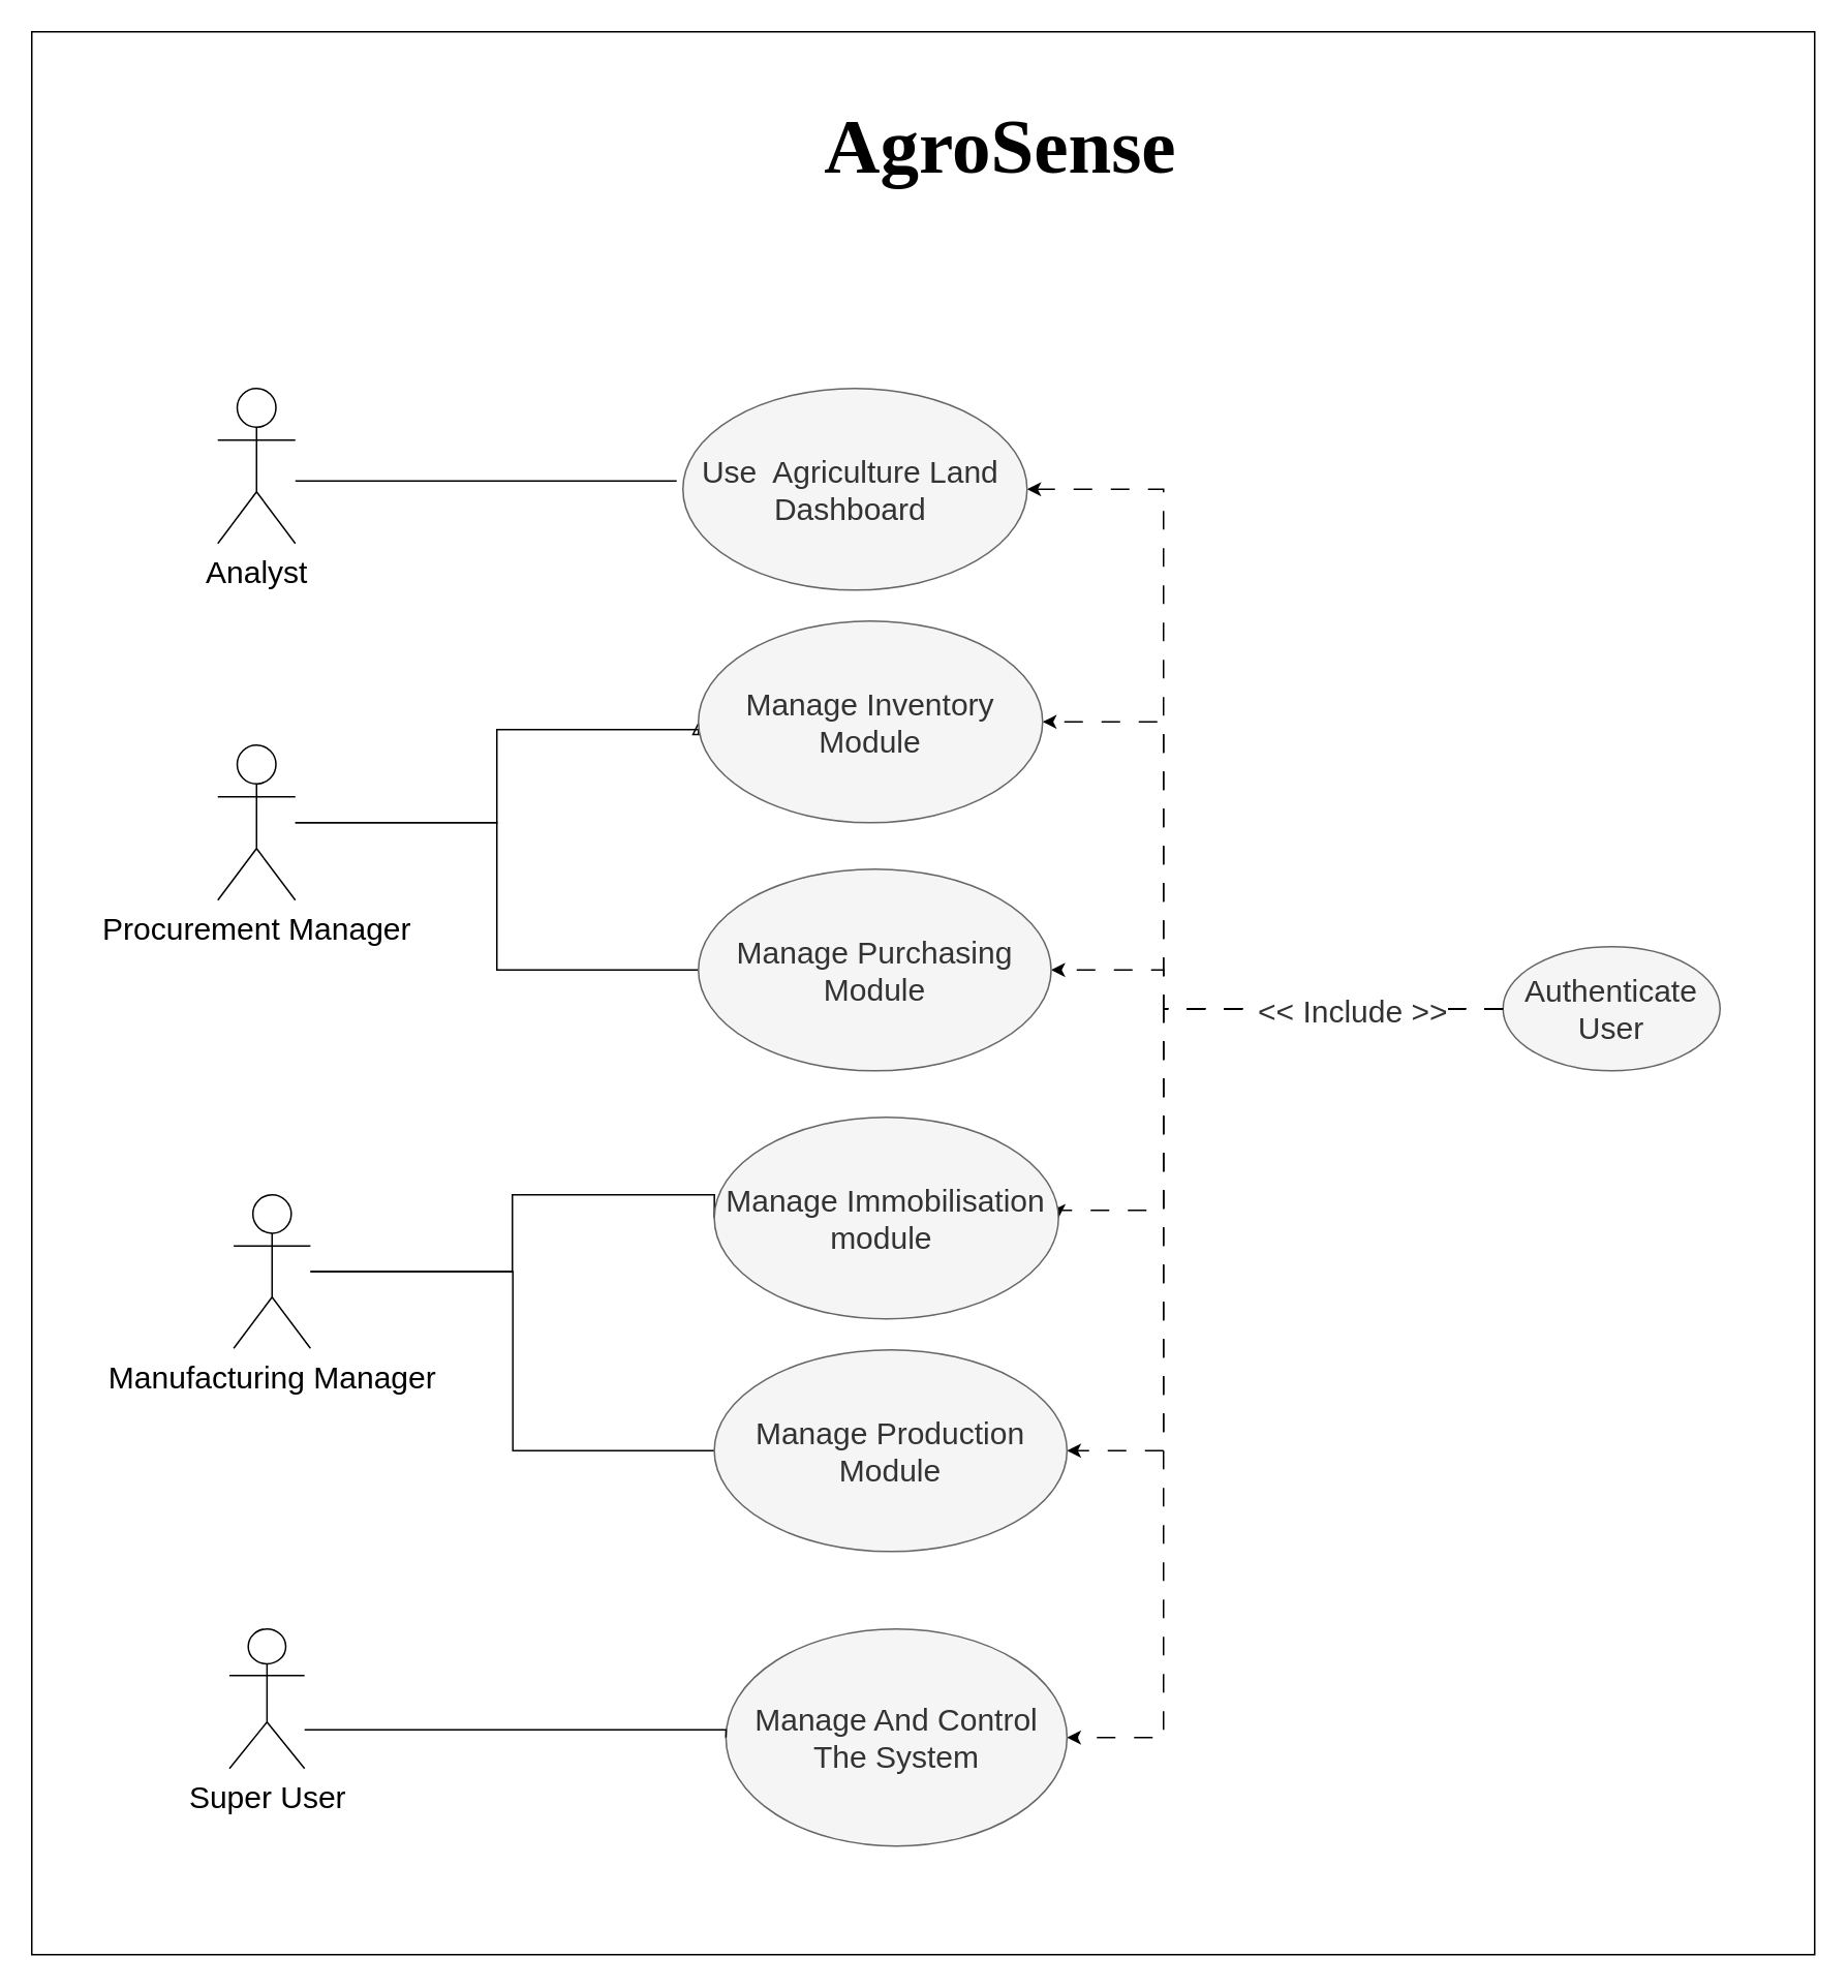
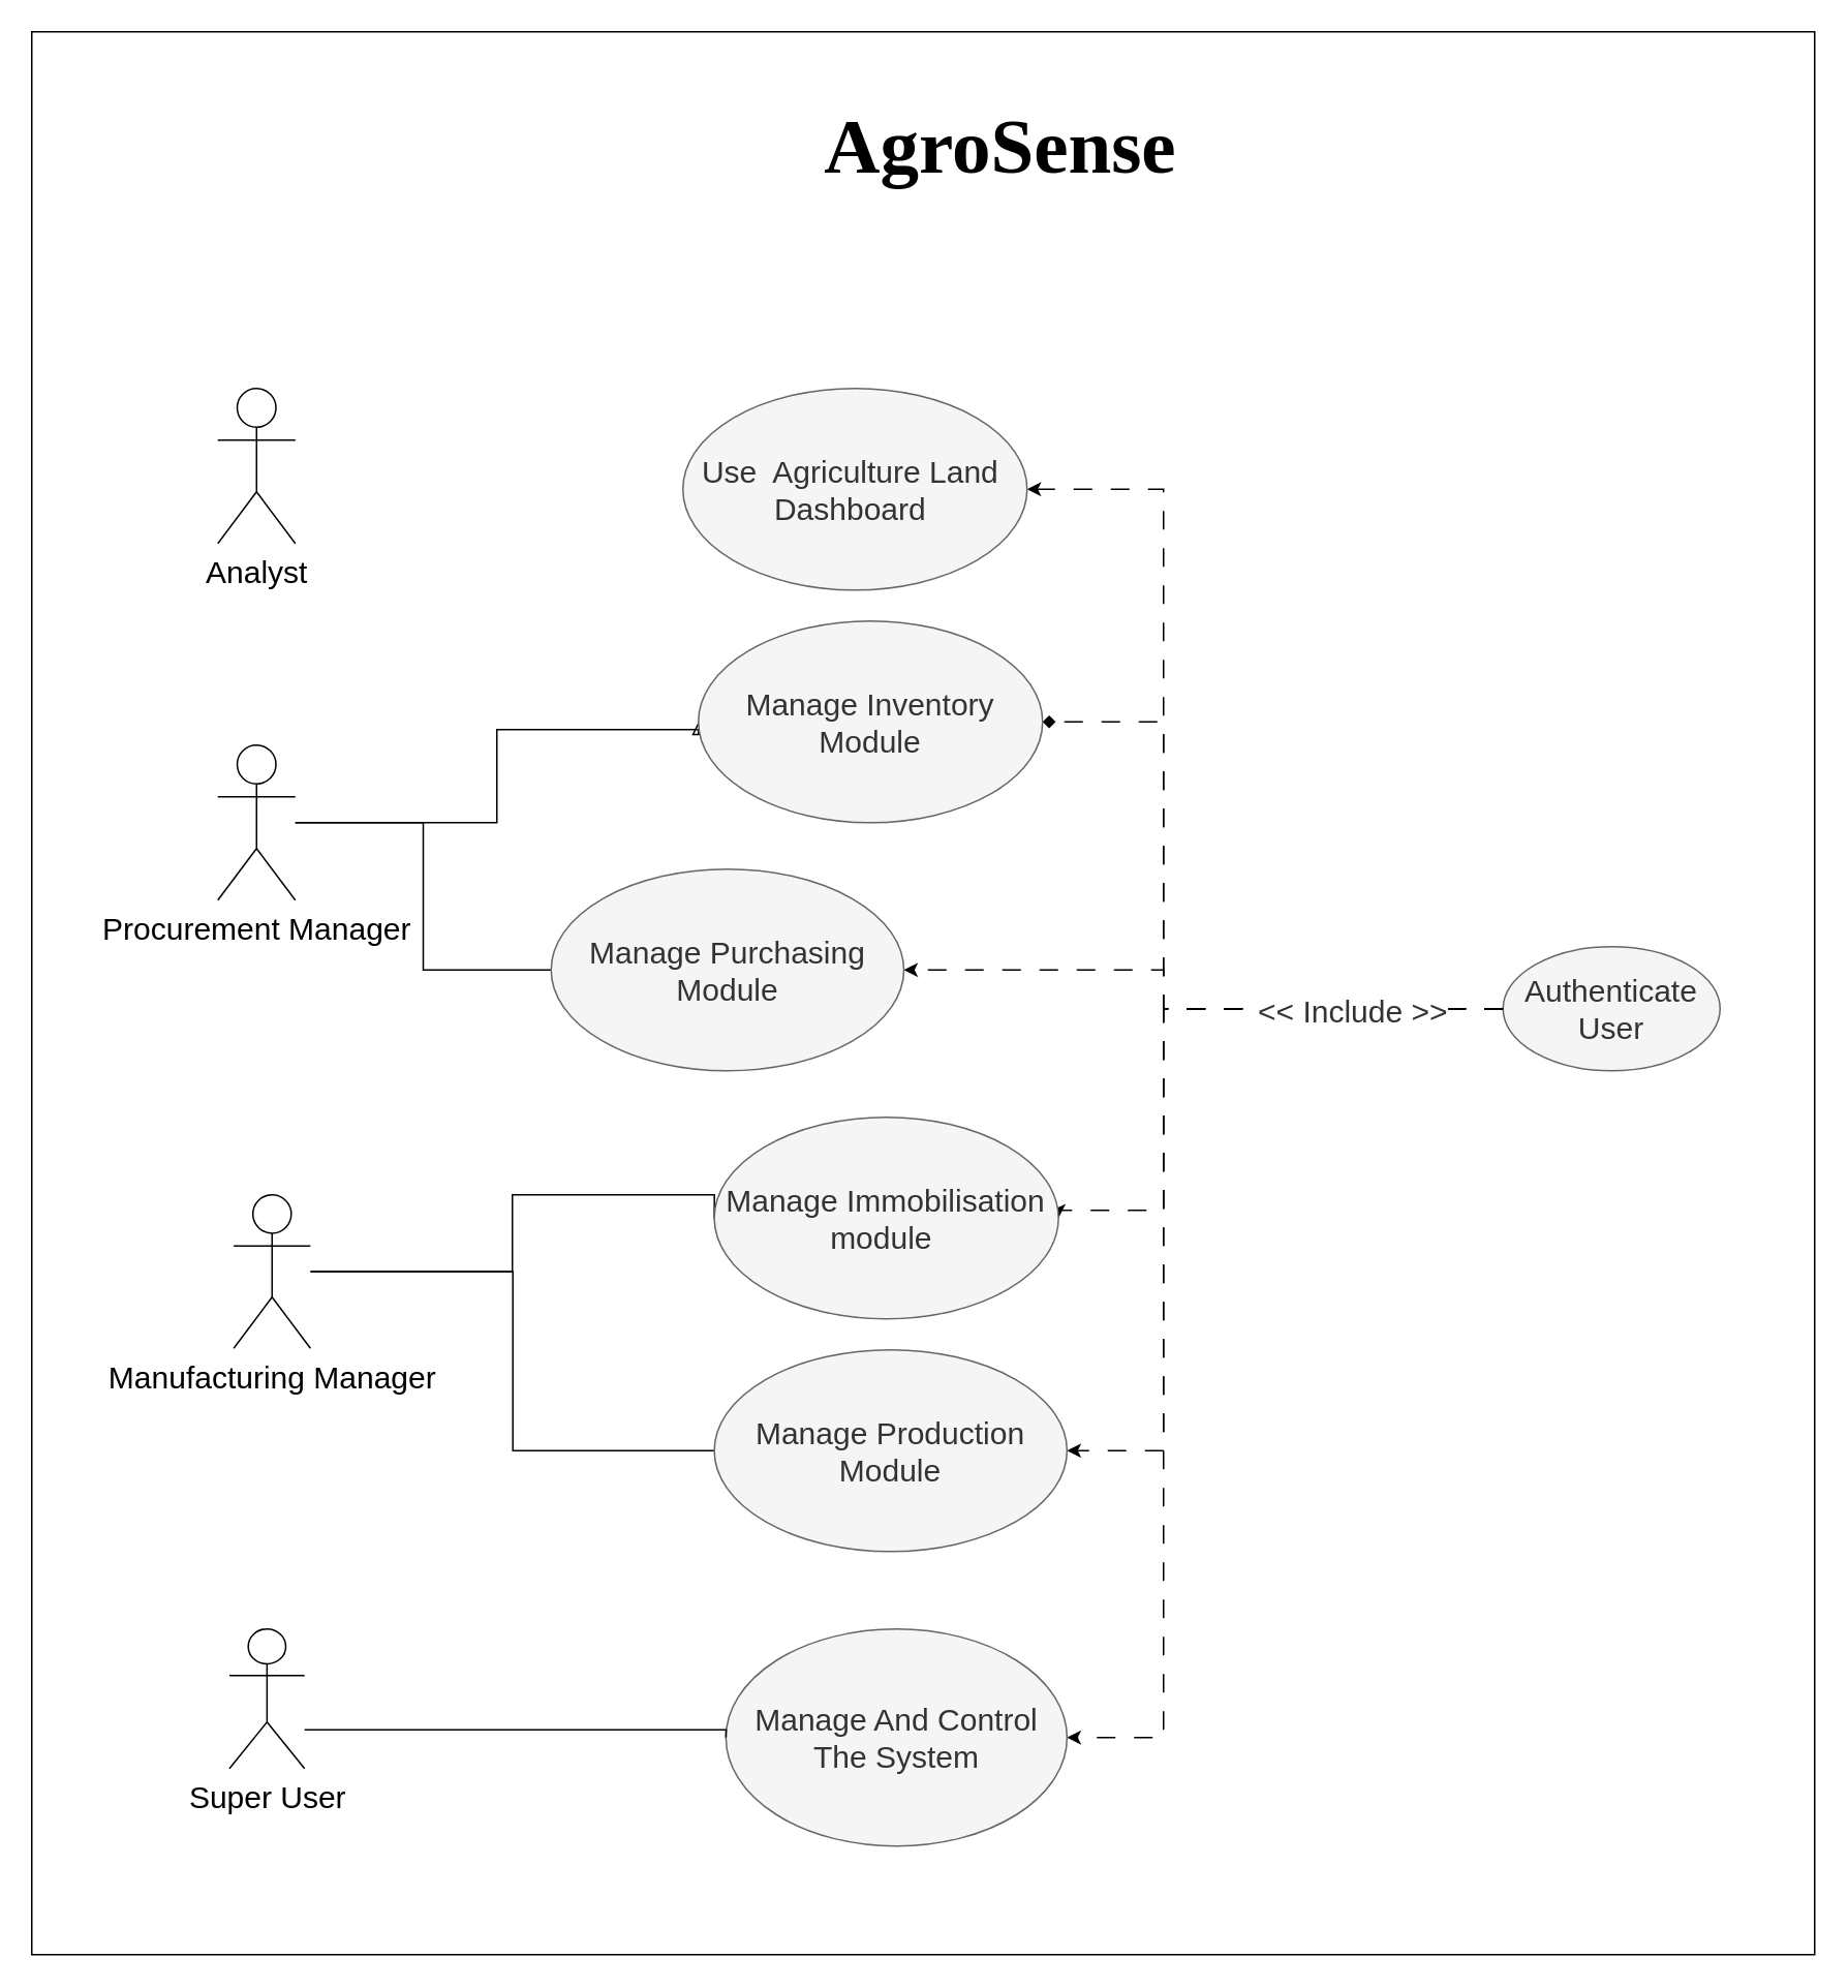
  <mxCell id="0" />
  <mxCell id="1" parent="0" />
  <mxCell id="2" value="" style="rounded=0;whiteSpace=wrap;html=1;fontFamily=Helvetica;fontSize=20;" vertex="1" parent="1"><mxGeometry x="20" y="20" width="1150" height="1240" as="geometry" /></mxCell>
  <mxCell id="3" style="edgeStyle=orthogonalEdgeStyle;rounded=0;orthogonalLoop=1;jettySize=auto;html=1;entryX=0;entryY=0.5;entryDx=0;entryDy=0;endArrow=block;endFill=0;" edge="1" parent="1" source="5" target="13"><mxGeometry relative="1" as="geometry"><Array as="points"><mxPoint x="320" y="530" /><mxPoint x="320" y="470" /><mxPoint x="450" y="470" /></Array></mxGeometry></mxCell>
  <mxCell id="4" style="edgeStyle=orthogonalEdgeStyle;rounded=0;orthogonalLoop=1;jettySize=auto;html=1;entryX=0;entryY=0.5;entryDx=0;entryDy=0;endArrow=none;endFill=0;" edge="1" parent="1" source="5" target="22"><mxGeometry relative="1" as="geometry" /></mxCell>
  <mxCell id="5" value="Procurement Manager" style="shape=umlActor;verticalLabelPosition=bottom;verticalAlign=top;html=1;outlineConnect=0;rounded=0;fontSize=20;" vertex="1" parent="1"><mxGeometry x="140" y="480" width="50" height="100" as="geometry" /></mxCell>
  <mxCell id="6" style="edgeStyle=orthogonalEdgeStyle;rounded=0;orthogonalLoop=1;jettySize=auto;html=1;entryX=0;entryY=0.5;entryDx=0;entryDy=0;endArrow=none;endFill=0;" edge="1" parent="1" source="8" target="23"><mxGeometry relative="1" as="geometry"><Array as="points"><mxPoint x="330" y="820" /><mxPoint x="330" y="770" /><mxPoint x="460" y="770" /></Array></mxGeometry></mxCell>
  <mxCell id="7" style="edgeStyle=orthogonalEdgeStyle;rounded=0;orthogonalLoop=1;jettySize=auto;html=1;entryX=0;entryY=0.5;entryDx=0;entryDy=0;endArrow=none;endFill=0;" edge="1" parent="1" source="8" target="24"><mxGeometry relative="1" as="geometry"><Array as="points"><mxPoint x="330.25" y="819" /><mxPoint x="330.25" y="935" /></Array></mxGeometry></mxCell>
  <mxCell id="8" value="Manufacturing Manager" style="shape=umlActor;verticalLabelPosition=bottom;verticalAlign=top;html=1;outlineConnect=0;rounded=0;fontSize=20;" vertex="1" parent="1"><mxGeometry x="150.25" y="770" width="49.5" height="99" as="geometry" /></mxCell>
  <mxCell id="9" style="edgeStyle=orthogonalEdgeStyle;rounded=0;orthogonalLoop=1;jettySize=auto;html=1;entryX=1;entryY=0.5;entryDx=0;entryDy=0;dashed=1;dashPattern=12 12;" edge="1" parent="1" source="12" target="22"><mxGeometry relative="1" as="geometry"><Array as="points"><mxPoint x="750" y="650" /><mxPoint x="750" y="625" /></Array><mxPoint x="565" y="1103" as="targetPoint" /></mxGeometry></mxCell>
- <mxCell id="10" style="edgeStyle=orthogonalEdgeStyle;rounded=0;orthogonalLoop=1;jettySize=auto;html=1;entryX=1;entryY=0.5;entryDx=0;entryDy=0;dashed=1;dashPattern=12 12;" edge="1" parent="1" source="12" target="13"><mxGeometry relative="1" as="geometry"><Array as="points"><mxPoint x="750" y="650" /><mxPoint x="750" y="465" /></Array><mxPoint x="560" y="1013" as="targetPoint" /></mxGeometry></mxCell>
+ <mxCell id="10" style="edgeStyle=orthogonalEdgeStyle;rounded=0;orthogonalLoop=1;jettySize=auto;html=1;entryX=1;entryY=0.5;entryDx=0;entryDy=0;dashed=1;dashPattern=12 12;endArrow=diamond;" edge="1" parent="1" source="12" target="13"><mxGeometry relative="1" as="geometry"><Array as="points"><mxPoint x="750" y="650" /><mxPoint x="750" y="465" /></Array><mxPoint x="560" y="1013" as="targetPoint" /></mxGeometry></mxCell>
  <mxCell id="11" style="edgeStyle=orthogonalEdgeStyle;rounded=0;orthogonalLoop=1;jettySize=auto;html=1;entryX=1;entryY=0.5;entryDx=0;entryDy=0;dashed=1;dashPattern=12 12;" edge="1" parent="1" source="12" target="27"><mxGeometry relative="1" as="geometry"><Array as="points"><mxPoint x="750" y="650" /><mxPoint x="750" y="315" /></Array></mxGeometry></mxCell>
  <mxCell id="12" value="Authenticate User" style="ellipse;whiteSpace=wrap;html=1;fillColor=#f5f5f5;strokeColor=#666666;rounded=0;fontSize=20;fontColor=#333333;" vertex="1" parent="1"><mxGeometry x="969" y="610" width="140" height="80" as="geometry" /></mxCell>
  <mxCell id="13" value="Manage Inventory Module" style="ellipse;whiteSpace=wrap;html=1;fillColor=#f5f5f5;strokeColor=#666666;rounded=0;fontSize=20;fontColor=#333333;" vertex="1" parent="1"><mxGeometry x="450" y="400" width="222" height="130" as="geometry" /></mxCell>
  <mxCell id="14" style="edgeStyle=orthogonalEdgeStyle;rounded=0;orthogonalLoop=1;jettySize=auto;html=1;entryX=1;entryY=0.5;entryDx=0;entryDy=0;dashed=1;dashPattern=12 12;" edge="1" parent="1" source="12" target="24"><mxGeometry relative="1" as="geometry"><Array as="points"><mxPoint x="750" y="650" /><mxPoint x="750" y="935" /></Array><mxPoint x="565" y="1573" as="targetPoint" /></mxGeometry></mxCell>
  <mxCell id="15" style="edgeStyle=orthogonalEdgeStyle;rounded=0;orthogonalLoop=1;jettySize=auto;html=1;fontFamily=Helvetica;fontSize=20;fontColor=#333333;dashed=1;dashPattern=12 12;entryX=1;entryY=0.5;entryDx=0;entryDy=0;" edge="1" parent="1" source="12" target="19"><mxGeometry relative="1" as="geometry"><mxPoint x="602" y="1786" as="targetPoint" /><Array as="points"><mxPoint x="750" y="650" /><mxPoint x="750" y="1120" /></Array></mxGeometry></mxCell>
  <mxCell id="16" style="edgeStyle=orthogonalEdgeStyle;rounded=0;orthogonalLoop=1;jettySize=auto;html=1;entryX=1;entryY=0.5;entryDx=0;entryDy=0;dashed=1;dashPattern=12 12;" edge="1" parent="1" source="12" target="23"><mxGeometry relative="1" as="geometry"><Array as="points"><mxPoint x="750" y="650" /><mxPoint x="750" y="780" /><mxPoint x="682" y="780" /></Array><mxPoint x="520" y="1340" as="targetPoint" /></mxGeometry></mxCell>
  <mxCell id="17" value="&amp;lt;&amp;lt; Include &amp;gt;&amp;gt;" style="edgeLabel;html=1;align=center;verticalAlign=middle;resizable=0;points=[];fontSize=20;fontFamily=Helvetica;fontColor=#333333;labelBackgroundColor=#ffffff;" vertex="1" connectable="0" parent="16"><mxGeometry x="-0.884" relative="1" as="geometry"><mxPoint x="-74" as="offset" /></mxGeometry></mxCell>
  <mxCell id="18" value="Super User" style="shape=umlActor;verticalLabelPosition=bottom;verticalAlign=top;html=1;outlineConnect=0;rounded=0;fontSize=20;" vertex="1" parent="1"><mxGeometry x="147.5" y="1050" width="48.46" height="90" as="geometry" /></mxCell>
  <mxCell id="19" value="Manage And Control The System" style="ellipse;whiteSpace=wrap;html=1;fillColor=#f5f5f5;strokeColor=#666666;rounded=0;fontSize=20;fontColor=#333333;" vertex="1" parent="1"><mxGeometry x="467.75" y="1050" width="220" height="140" as="geometry" /></mxCell>
  <mxCell id="20" style="edgeStyle=orthogonalEdgeStyle;rounded=0;orthogonalLoop=1;jettySize=auto;html=1;entryX=0;entryY=0.5;entryDx=0;entryDy=0;fontSize=20;endArrow=none;endFill=0;" edge="1" parent="1" source="18" target="19"><mxGeometry relative="1" as="geometry"><mxPoint x="302.75" y="1130.1" as="targetPoint" /><Array as="points"><mxPoint x="468.5" y="1115" /><mxPoint x="468.5" y="1120" /></Array></mxGeometry></mxCell>
  <mxCell id="21" value="&lt;font size=&quot;1&quot; face=&quot;Verdana&quot; style=&quot;&quot;&gt;&lt;b style=&quot;font-size: 50px;&quot;&gt;AgroSense&lt;/b&gt;&lt;/font&gt;" style="text;html=1;align=center;verticalAlign=middle;whiteSpace=wrap;rounded=1;arcSize=50;fontSize=20;" vertex="1" parent="1"><mxGeometry x="470" y="33" width="350" height="120" as="geometry" /></mxCell>
- <mxCell id="22" value="Manage Purchasing Module" style="ellipse;whiteSpace=wrap;html=1;fillColor=#f5f5f5;strokeColor=#666666;rounded=0;fontSize=20;fontColor=#333333;" vertex="1" parent="1"><mxGeometry x="450" y="560" width="227.5" height="130" as="geometry" /></mxCell>
+ <mxCell id="22" value="Manage Purchasing Module" style="ellipse;whiteSpace=wrap;html=1;fillColor=#f5f5f5;strokeColor=#666666;rounded=0;fontSize=20;fontColor=#333333;" vertex="1" parent="1"><mxGeometry x="355" y="560" width="227.5" height="130" as="geometry" /></mxCell>
  <mxCell id="23" value="Manage Immobilisation module&amp;nbsp;" style="ellipse;whiteSpace=wrap;html=1;fillColor=#f5f5f5;strokeColor=#666666;rounded=0;fontSize=20;fontColor=#333333;" vertex="1" parent="1"><mxGeometry x="460.25" y="720" width="222" height="130" as="geometry" /></mxCell>
  <mxCell id="24" value="Manage Production Module" style="ellipse;whiteSpace=wrap;html=1;fillColor=#f5f5f5;strokeColor=#666666;rounded=0;fontSize=20;fontColor=#333333;" vertex="1" parent="1"><mxGeometry x="460.25" y="870" width="227.5" height="130" as="geometry" /></mxCell>
- <mxCell id="25" style="edgeStyle=orthogonalEdgeStyle;rounded=0;orthogonalLoop=1;jettySize=auto;html=1;entryX=-0.018;entryY=0.459;entryDx=0;entryDy=0;entryPerimeter=0;endArrow=none;endFill=0;" edge="1" parent="1" source="26" target="27"><mxGeometry relative="1" as="geometry"><Array as="points"><mxPoint x="436" y="310" /></Array></mxGeometry></mxCell>
  <mxCell id="26" value="Analyst" style="shape=umlActor;verticalLabelPosition=bottom;verticalAlign=top;html=1;outlineConnect=0;rounded=0;fontSize=20;" vertex="1" parent="1"><mxGeometry x="140" y="250" width="50" height="100" as="geometry" /></mxCell>
  <mxCell id="27" value="Use&amp;nbsp; Agriculture Land&amp;nbsp; Dashboard&amp;nbsp;" style="ellipse;whiteSpace=wrap;html=1;fillColor=#f5f5f5;strokeColor=#666666;rounded=0;fontSize=20;fontColor=#333333;" vertex="1" parent="1"><mxGeometry x="440" y="250" width="222" height="130" as="geometry" /></mxCell>
